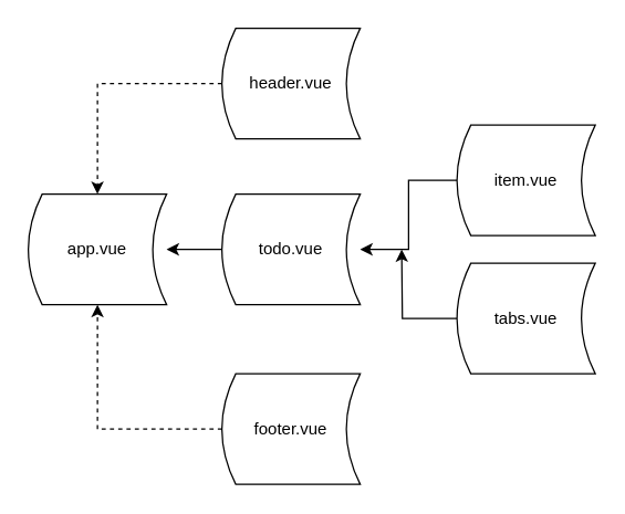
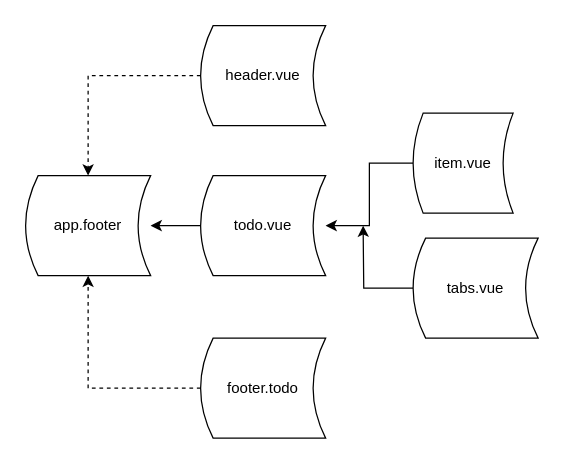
  <mxCell id="0" />
  <mxCell id="1" parent="0" />
- <mxCell id="2" value="app.vue" style="shape=dataStorage;whiteSpace=wrap;html=1;" vertex="1" parent="1"><mxGeometry x="20" y="140" width="100" height="80" as="geometry" /></mxCell>
+ <mxCell id="2" value="app.footer" style="shape=dataStorage;whiteSpace=wrap;html=1;" vertex="1" parent="1"><mxGeometry x="20" y="140" width="100" height="80" as="geometry" /></mxCell>
  <mxCell id="3" style="edgeStyle=orthogonalEdgeStyle;rounded=0;orthogonalLoop=1;jettySize=auto;html=1;" edge="1" parent="1" source="4" target="2"><mxGeometry relative="1" as="geometry" /></mxCell>
  <mxCell id="4" value="todo.vue" style="shape=dataStorage;whiteSpace=wrap;html=1;" vertex="1" parent="1"><mxGeometry x="160" y="140" width="100" height="80" as="geometry" /></mxCell>
  <mxCell id="5" style="edgeStyle=orthogonalEdgeStyle;rounded=0;orthogonalLoop=1;jettySize=auto;html=1;dashed=1;" edge="1" parent="1" source="6" target="2"><mxGeometry relative="1" as="geometry" /></mxCell>
  <mxCell id="6" value="header.vue" style="shape=dataStorage;whiteSpace=wrap;html=1;" vertex="1" parent="1"><mxGeometry x="160" y="20" width="100" height="80" as="geometry" /></mxCell>
  <mxCell id="7" style="edgeStyle=orthogonalEdgeStyle;rounded=0;orthogonalLoop=1;jettySize=auto;html=1;entryX=0.5;entryY=1;entryDx=0;entryDy=0;dashed=1;" edge="1" parent="1" source="8" target="2"><mxGeometry relative="1" as="geometry" /></mxCell>
- <mxCell id="8" value="footer.vue" style="shape=dataStorage;whiteSpace=wrap;html=1;" vertex="1" parent="1"><mxGeometry x="160" y="270" width="100" height="80" as="geometry" /></mxCell>
+ <mxCell id="8" value="footer.todo" style="shape=dataStorage;whiteSpace=wrap;html=1;" vertex="1" parent="1"><mxGeometry x="160" y="270" width="100" height="80" as="geometry" /></mxCell>
  <mxCell id="9" style="edgeStyle=orthogonalEdgeStyle;rounded=0;orthogonalLoop=1;jettySize=auto;html=1;" edge="1" parent="1" source="10" target="4"><mxGeometry relative="1" as="geometry" /></mxCell>
- <mxCell id="10" value="item.vue" style="shape=dataStorage;whiteSpace=wrap;html=1;" vertex="1" parent="1"><mxGeometry x="330" y="90" width="100" height="80" as="geometry" /></mxCell>
+ <mxCell id="10" value="item.vue" style="shape=dataStorage;whiteSpace=wrap;html=1;" vertex="1" parent="1"><mxGeometry x="330" y="90" width="80" height="80" as="geometry" /></mxCell>
  <mxCell id="11" style="edgeStyle=orthogonalEdgeStyle;rounded=0;orthogonalLoop=1;jettySize=auto;html=1;" edge="1" parent="1" source="12"><mxGeometry relative="1" as="geometry"><mxPoint x="290" y="180" as="targetPoint" /></mxGeometry></mxCell>
  <mxCell id="12" value="tabs.vue" style="shape=dataStorage;whiteSpace=wrap;html=1;" vertex="1" parent="1"><mxGeometry x="330" y="190" width="100" height="80" as="geometry" /></mxCell>
